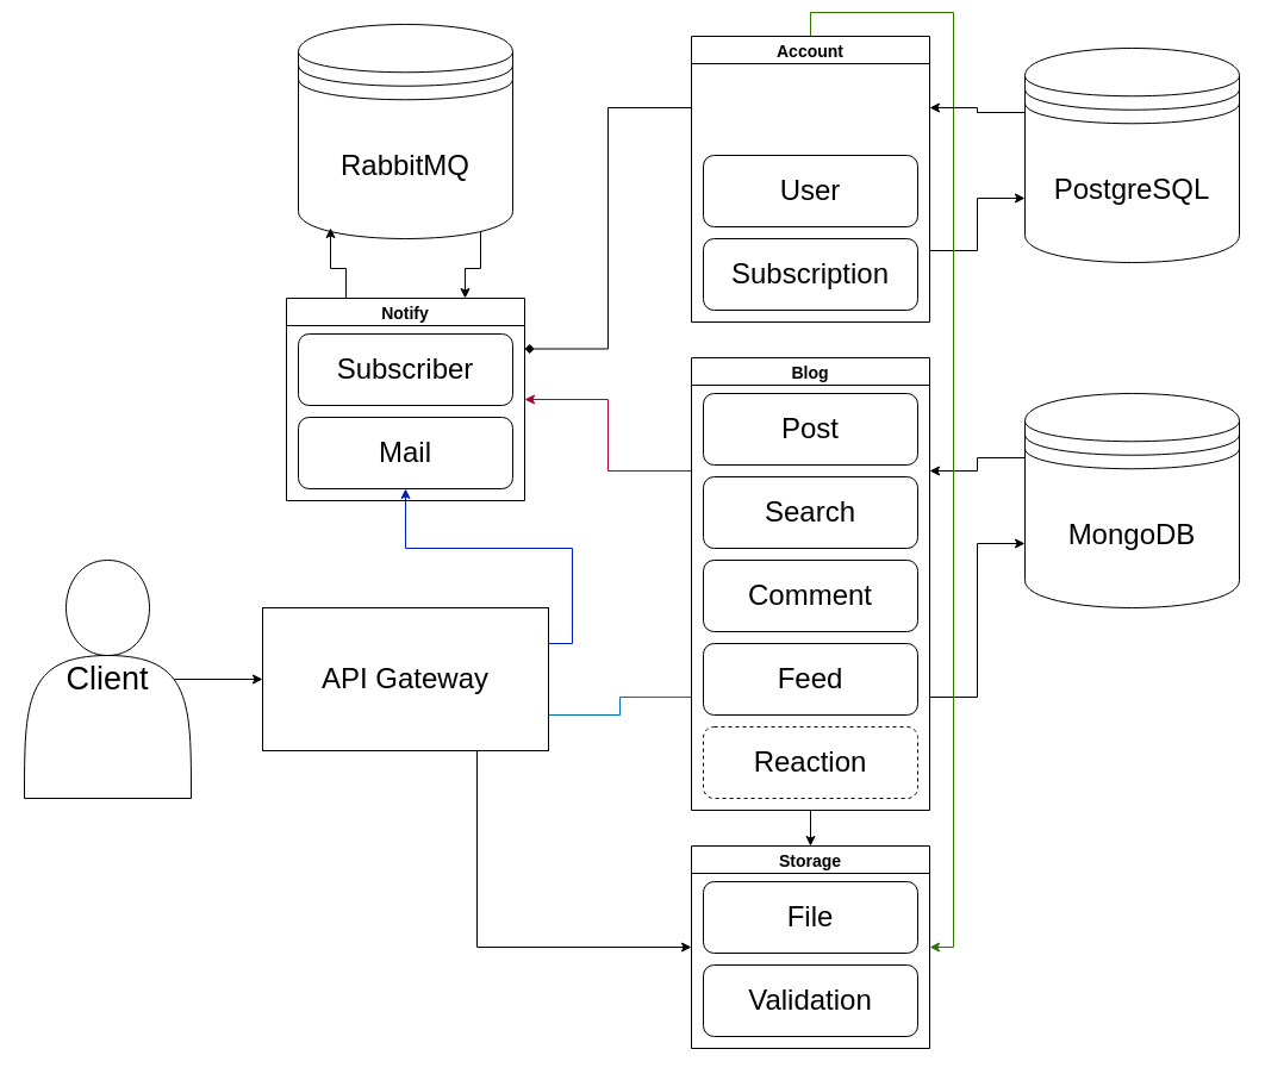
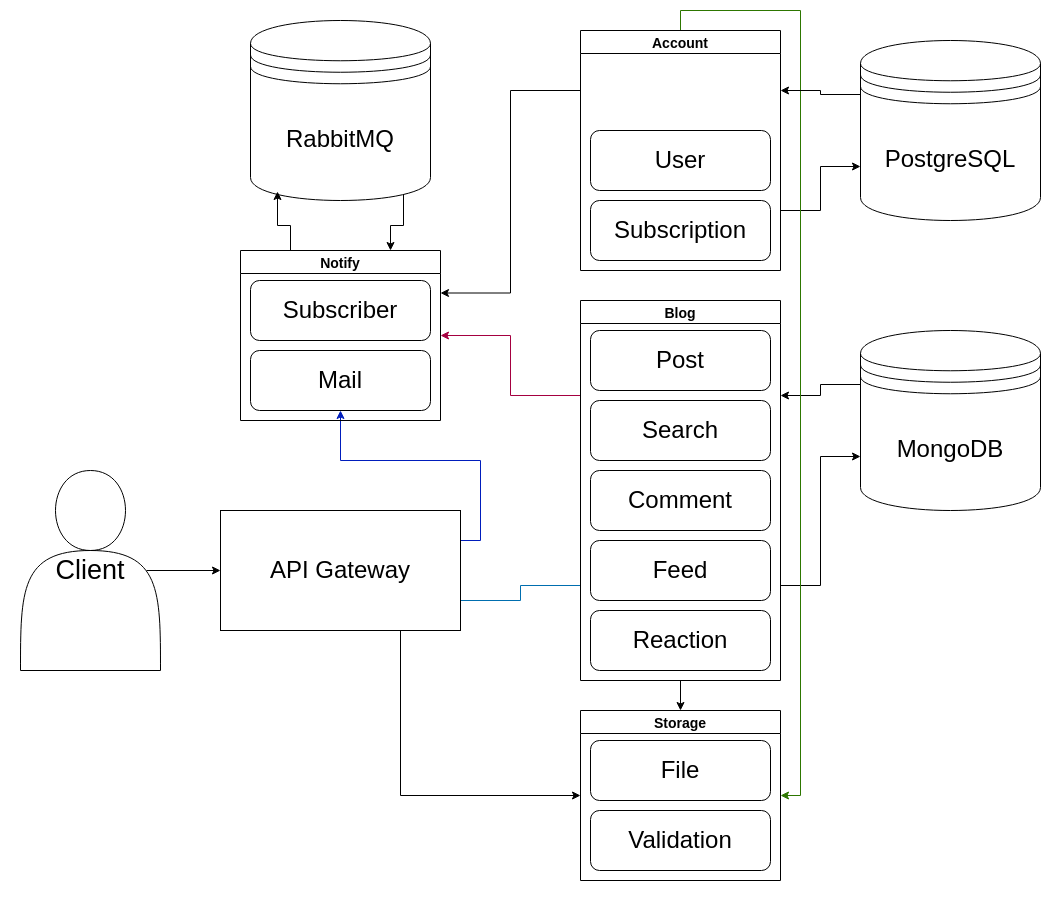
  <mxCell id="0" />
  <mxCell id="1" parent="0" />
  <mxCell id="2" style="edgeStyle=orthogonalEdgeStyle;rounded=0;orthogonalLoop=1;jettySize=auto;html=1;exitX=1;exitY=0.75;exitDx=0;exitDy=0;entryX=0;entryY=0.75;entryDx=0;entryDy=0;fillColor=#1ba1e2;strokeColor=#006EAF;endArrow=none;" edge="1" parent="1" source="5" target="9"><mxGeometry relative="1" as="geometry" /></mxCell>
  <mxCell id="3" style="edgeStyle=orthogonalEdgeStyle;rounded=0;orthogonalLoop=1;jettySize=auto;html=1;exitX=1;exitY=0.25;exitDx=0;exitDy=0;fillColor=#0050ef;strokeColor=#001DBC;" edge="1" parent="1" source="5" target="19"><mxGeometry relative="1" as="geometry" /></mxCell>
  <mxCell id="4" style="edgeStyle=orthogonalEdgeStyle;rounded=0;orthogonalLoop=1;jettySize=auto;html=1;exitX=0.75;exitY=1;exitDx=0;exitDy=0;entryX=0;entryY=0.5;entryDx=0;entryDy=0;" edge="1" parent="1" source="5" target="27"><mxGeometry relative="1" as="geometry" /></mxCell>
  <mxCell id="5" value="&lt;font style=&quot;font-size: 24px;&quot;&gt;API Gateway&lt;/font&gt;" style="rounded=0;whiteSpace=wrap;html=1;" vertex="1" parent="1"><mxGeometry x="220" y="510" width="240" height="120" as="geometry" /></mxCell>
  <mxCell id="6" style="edgeStyle=orthogonalEdgeStyle;rounded=0;orthogonalLoop=1;jettySize=auto;html=1;entryX=0;entryY=0.7;entryDx=0;entryDy=0;exitX=1;exitY=0.75;exitDx=0;exitDy=0;" edge="1" parent="1" source="9" target="16"><mxGeometry relative="1" as="geometry"><mxPoint x="780" y="456" as="sourcePoint" /></mxGeometry></mxCell>
  <mxCell id="7" style="edgeStyle=orthogonalEdgeStyle;rounded=0;orthogonalLoop=1;jettySize=auto;html=1;exitX=0;exitY=0.25;exitDx=0;exitDy=0;entryX=1;entryY=0.5;entryDx=0;entryDy=0;fillColor=#d80073;strokeColor=#A50040;" edge="1" parent="1" source="9" target="17"><mxGeometry relative="1" as="geometry" /></mxCell>
  <mxCell id="8" style="edgeStyle=orthogonalEdgeStyle;rounded=0;orthogonalLoop=1;jettySize=auto;html=1;exitX=0.5;exitY=1;exitDx=0;exitDy=0;entryX=0.5;entryY=0;entryDx=0;entryDy=0;" edge="1" parent="1" source="9" target="27"><mxGeometry relative="1" as="geometry" /></mxCell>
  <mxCell id="9" value="Blog" style="swimlane;fontSize=14;" vertex="1" parent="1"><mxGeometry x="580" y="300" width="200" height="380" as="geometry" /></mxCell>
  <mxCell id="10" value="&lt;font style=&quot;font-size: 24px;&quot;&gt;Post&lt;/font&gt;" style="rounded=1;whiteSpace=wrap;html=1;" vertex="1" parent="9"><mxGeometry x="10" y="30" width="180" height="60" as="geometry" /></mxCell>
  <mxCell id="11" value="&lt;font style=&quot;font-size: 24px;&quot;&gt;Search&lt;/font&gt;" style="rounded=1;whiteSpace=wrap;html=1;" vertex="1" parent="9"><mxGeometry x="10" y="100" width="180" height="60" as="geometry" /></mxCell>
  <mxCell id="12" value="&lt;font style=&quot;font-size: 24px;&quot;&gt;Comment&lt;/font&gt;" style="rounded=1;whiteSpace=wrap;html=1;" vertex="1" parent="9"><mxGeometry x="10" y="170" width="180" height="60" as="geometry" /></mxCell>
  <mxCell id="13" value="&lt;font style=&quot;font-size: 24px;&quot;&gt;Feed&lt;/font&gt;" style="rounded=1;whiteSpace=wrap;html=1;" vertex="1" parent="9"><mxGeometry x="10" y="240" width="180" height="60" as="geometry" /></mxCell>
- <mxCell id="14" value="&lt;font style=&quot;font-size: 24px;&quot;&gt;Reaction&lt;/font&gt;" style="rounded=1;whiteSpace=wrap;html=1;dashed=1;" vertex="1" parent="9"><mxGeometry x="10" y="310" width="180" height="60" as="geometry" /></mxCell>
+ <mxCell id="14" value="&lt;font style=&quot;font-size: 24px;&quot;&gt;Reaction&lt;/font&gt;" style="rounded=1;whiteSpace=wrap;html=1;" vertex="1" parent="9"><mxGeometry x="10" y="310" width="180" height="60" as="geometry" /></mxCell>
  <mxCell id="15" style="edgeStyle=orthogonalEdgeStyle;rounded=0;orthogonalLoop=1;jettySize=auto;html=1;exitX=0;exitY=0.3;exitDx=0;exitDy=0;entryX=1;entryY=0.25;entryDx=0;entryDy=0;" edge="1" parent="1" source="16" target="9"><mxGeometry relative="1" as="geometry"><mxPoint x="810" y="370" as="targetPoint" /></mxGeometry></mxCell>
  <mxCell id="16" value="&lt;font style=&quot;font-size: 24px;&quot;&gt;MongoDB&lt;/font&gt;" style="shape=datastore;whiteSpace=wrap;html=1;" vertex="1" parent="1"><mxGeometry x="860" y="330" width="180" height="180" as="geometry" /></mxCell>
  <mxCell id="17" value="Notify" style="swimlane;fontSize=14;" vertex="1" parent="1"><mxGeometry x="240" y="250" width="200" height="170" as="geometry" /></mxCell>
  <mxCell id="18" value="&lt;font style=&quot;font-size: 24px;&quot;&gt;Subscriber&lt;/font&gt;" style="rounded=1;whiteSpace=wrap;html=1;" vertex="1" parent="17"><mxGeometry x="10" y="30" width="180" height="60" as="geometry" /></mxCell>
  <mxCell id="19" value="&lt;font style=&quot;font-size: 24px;&quot;&gt;Mail&lt;/font&gt;" style="rounded=1;whiteSpace=wrap;html=1;" vertex="1" parent="17"><mxGeometry x="10" y="100" width="180" height="60" as="geometry" /></mxCell>
  <mxCell id="20" style="edgeStyle=orthogonalEdgeStyle;rounded=0;orthogonalLoop=1;jettySize=auto;html=1;entryX=0;entryY=0.7;entryDx=0;entryDy=0;exitX=1;exitY=0.75;exitDx=0;exitDy=0;" edge="1" parent="1" source="22" target="26"><mxGeometry relative="1" as="geometry"><mxPoint x="780" y="166" as="sourcePoint" /></mxGeometry></mxCell>
  <mxCell id="21" style="edgeStyle=orthogonalEdgeStyle;rounded=0;orthogonalLoop=1;jettySize=auto;html=1;exitX=0.5;exitY=0;exitDx=0;exitDy=0;entryX=1;entryY=0.5;entryDx=0;entryDy=0;fillColor=#60a917;strokeColor=#2D7600;" edge="1" parent="1" source="22" target="27"><mxGeometry relative="1" as="geometry" /></mxCell>
  <mxCell id="22" value="Account" style="swimlane;fontSize=14;" vertex="1" parent="1"><mxGeometry x="580" y="30" width="200" height="240" as="geometry" /></mxCell>
  <mxCell id="23" value="&lt;font style=&quot;font-size: 24px;&quot;&gt;User&lt;/font&gt;" style="rounded=1;whiteSpace=wrap;html=1;" vertex="1" parent="22"><mxGeometry x="10" y="100" width="180" height="60" as="geometry" /></mxCell>
  <mxCell id="24" value="&lt;font style=&quot;font-size: 24px;&quot;&gt;Subscription&lt;/font&gt;" style="rounded=1;whiteSpace=wrap;html=1;" vertex="1" parent="22"><mxGeometry x="10" y="170" width="180" height="60" as="geometry" /></mxCell>
  <mxCell id="25" style="edgeStyle=orthogonalEdgeStyle;rounded=0;orthogonalLoop=1;jettySize=auto;html=1;exitX=0;exitY=0.3;exitDx=0;exitDy=0;entryX=1;entryY=0.25;entryDx=0;entryDy=0;" edge="1" parent="1" source="26" target="22"><mxGeometry relative="1" as="geometry"><mxPoint x="810" y="80" as="targetPoint" /></mxGeometry></mxCell>
  <mxCell id="26" value="&lt;font style=&quot;font-size: 24px;&quot;&gt;PostgreSQL&lt;/font&gt;" style="shape=datastore;whiteSpace=wrap;html=1;" vertex="1" parent="1"><mxGeometry x="860" y="40" width="180" height="180" as="geometry" /></mxCell>
  <mxCell id="27" value="Storage" style="swimlane;fontSize=14;" vertex="1" parent="1"><mxGeometry x="580" y="710" width="200" height="170" as="geometry" /></mxCell>
  <mxCell id="28" value="&lt;font style=&quot;font-size: 24px;&quot;&gt;File&lt;/font&gt;" style="rounded=1;whiteSpace=wrap;html=1;" vertex="1" parent="27"><mxGeometry x="10" y="30" width="180" height="60" as="geometry" /></mxCell>
  <mxCell id="29" value="&lt;font style=&quot;font-size: 24px;&quot;&gt;Validation&lt;/font&gt;" style="rounded=1;whiteSpace=wrap;html=1;" vertex="1" parent="27"><mxGeometry x="10" y="100" width="180" height="60" as="geometry" /></mxCell>
  <mxCell id="30" style="edgeStyle=orthogonalEdgeStyle;rounded=0;orthogonalLoop=1;jettySize=auto;html=1;entryX=0;entryY=0.5;entryDx=0;entryDy=0;exitX=0.9;exitY=0.5;exitDx=0;exitDy=0;exitPerimeter=0;" edge="1" parent="1" source="31" target="5"><mxGeometry relative="1" as="geometry" /></mxCell>
  <mxCell id="31" value="&lt;font style=&quot;font-size: 27px;&quot;&gt;Client&lt;/font&gt;" style="shape=actor;whiteSpace=wrap;html=1;" vertex="1" parent="1"><mxGeometry x="20" y="470" width="140" height="200" as="geometry" /></mxCell>
  <mxCell id="32" style="edgeStyle=orthogonalEdgeStyle;rounded=0;orthogonalLoop=1;jettySize=auto;html=1;exitX=0.85;exitY=0.95;exitDx=0;exitDy=0;exitPerimeter=0;entryX=0.75;entryY=0;entryDx=0;entryDy=0;" edge="1" parent="1" source="33" target="17"><mxGeometry relative="1" as="geometry" /></mxCell>
  <mxCell id="33" value="&lt;font style=&quot;font-size: 24px;&quot;&gt;RabbitMQ&lt;/font&gt;" style="shape=datastore;whiteSpace=wrap;html=1;" vertex="1" parent="1"><mxGeometry x="250" y="20" width="180" height="180" as="geometry" /></mxCell>
  <mxCell id="34" style="edgeStyle=orthogonalEdgeStyle;rounded=0;orthogonalLoop=1;jettySize=auto;html=1;exitX=0.25;exitY=0;exitDx=0;exitDy=0;entryX=0.15;entryY=0.95;entryDx=0;entryDy=0;entryPerimeter=0;" edge="1" parent="1" source="17" target="33"><mxGeometry relative="1" as="geometry" /></mxCell>
- <mxCell id="35" style="edgeStyle=orthogonalEdgeStyle;rounded=0;orthogonalLoop=1;jettySize=auto;html=1;entryX=1;entryY=0.25;entryDx=0;entryDy=0;exitX=0;exitY=0.25;exitDx=0;exitDy=0;endArrow=diamond;" edge="1" parent="1" source="22" target="17"><mxGeometry relative="1" as="geometry"><mxPoint x="560" y="110" as="sourcePoint" /></mxGeometry></mxCell>
+ <mxCell id="35" style="edgeStyle=orthogonalEdgeStyle;rounded=0;orthogonalLoop=1;jettySize=auto;html=1;entryX=1;entryY=0.25;entryDx=0;entryDy=0;exitX=0;exitY=0.25;exitDx=0;exitDy=0;" edge="1" parent="1" source="22" target="17"><mxGeometry relative="1" as="geometry"><mxPoint x="560" y="110" as="sourcePoint" /></mxGeometry></mxCell>
